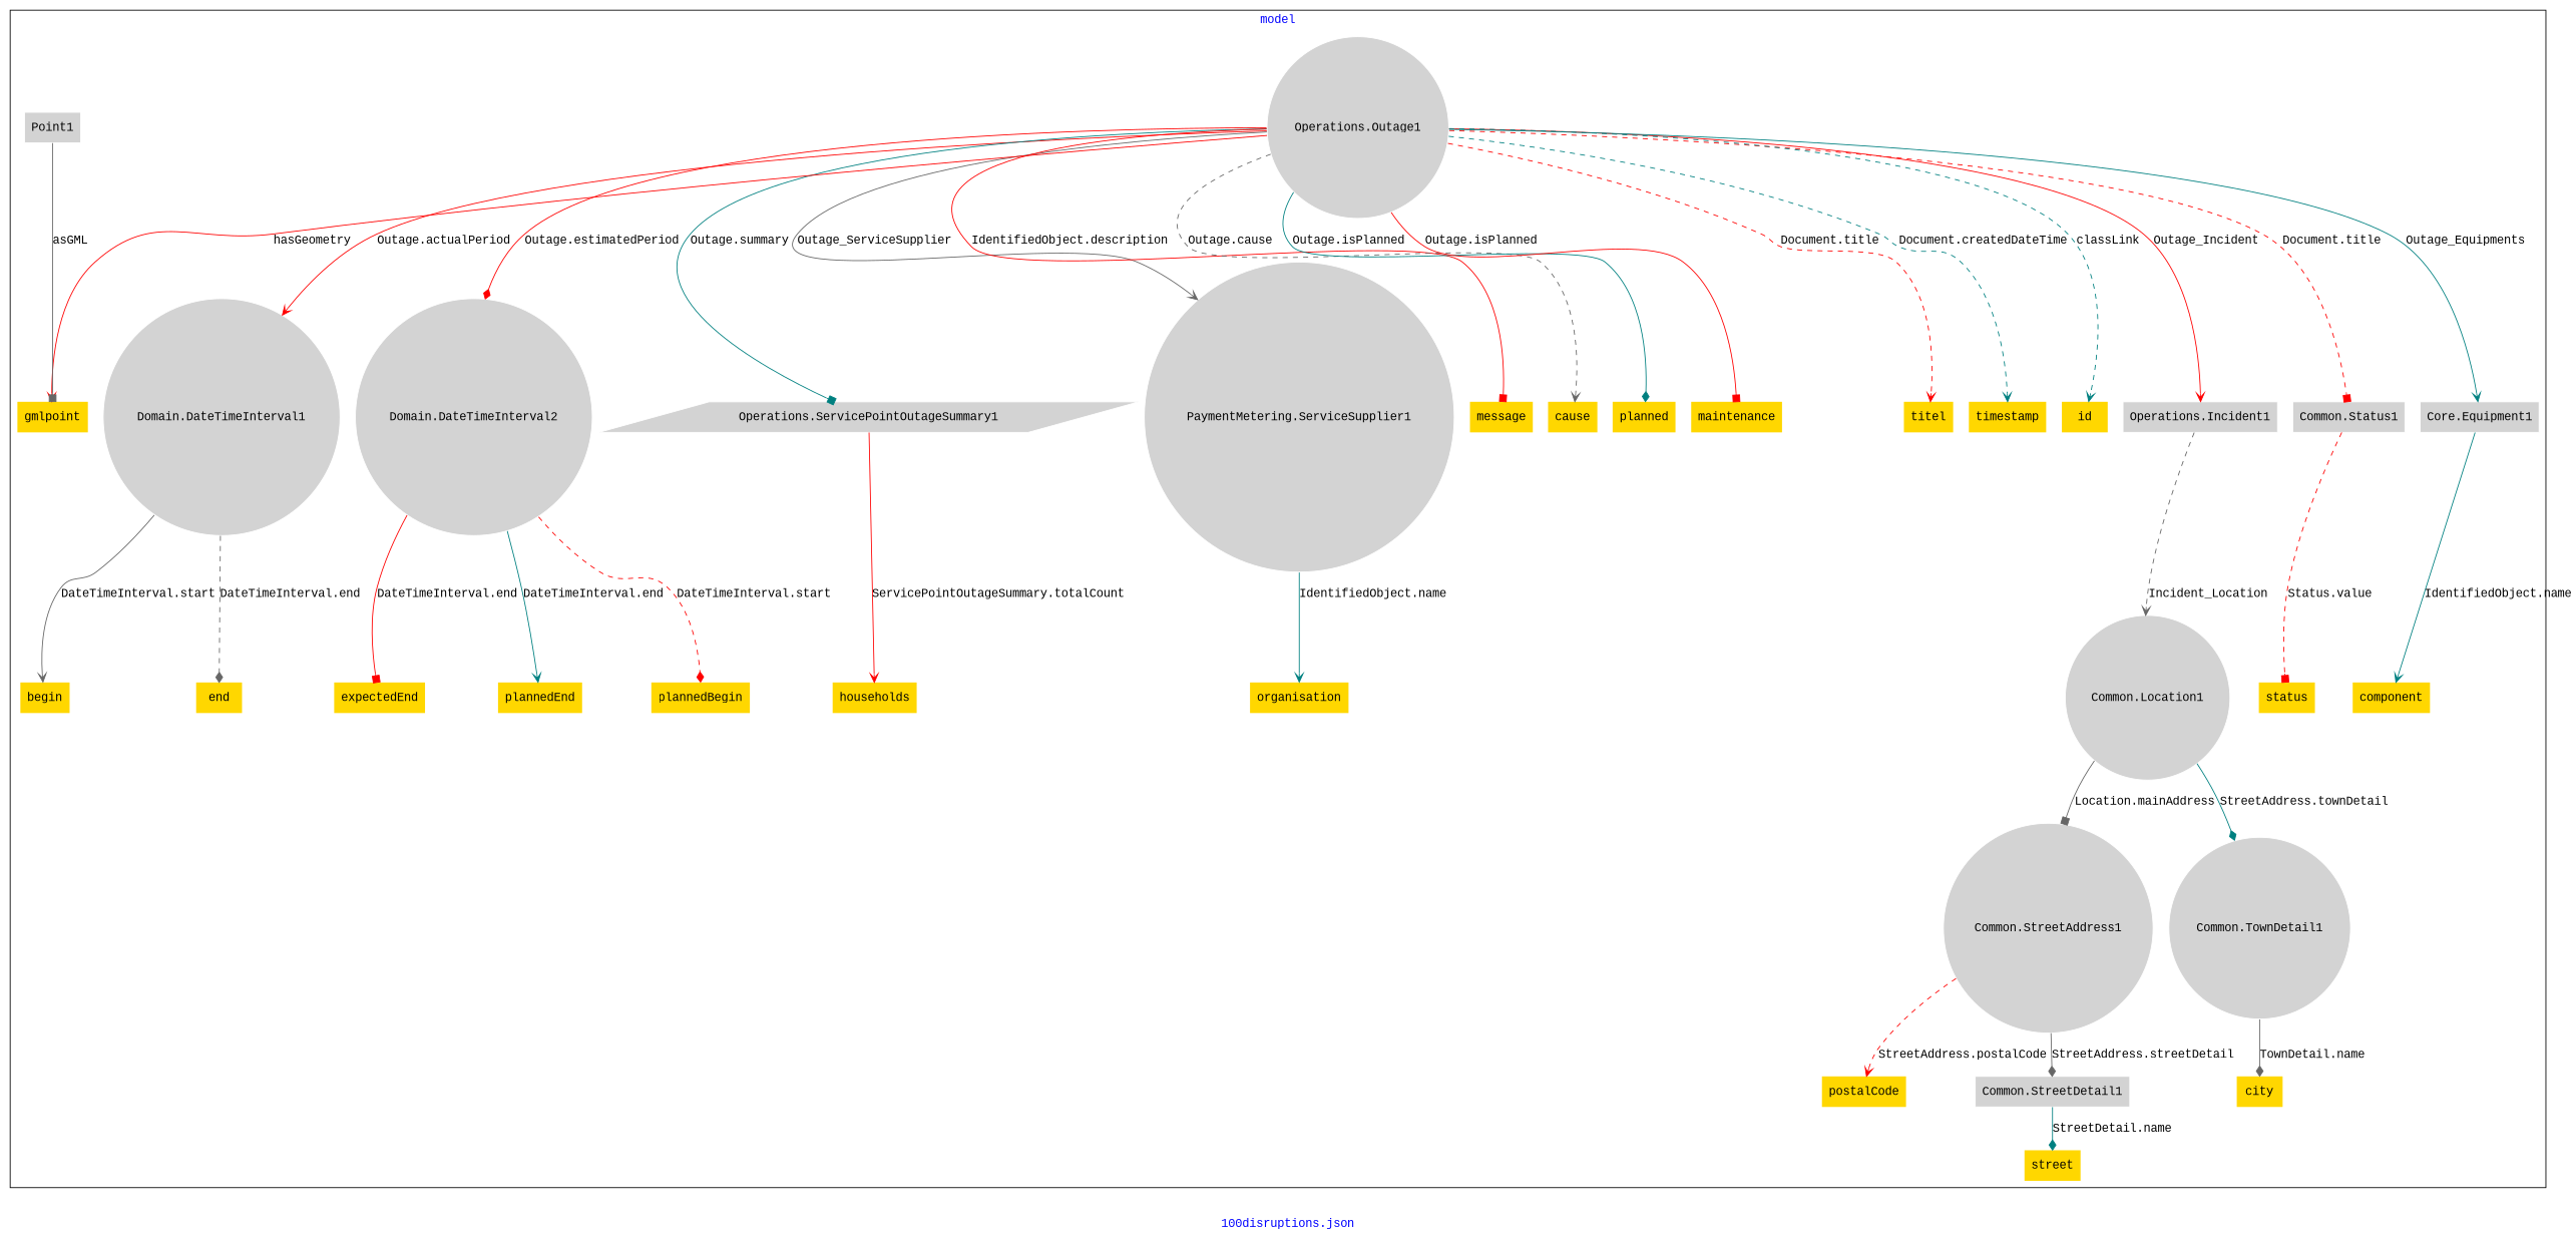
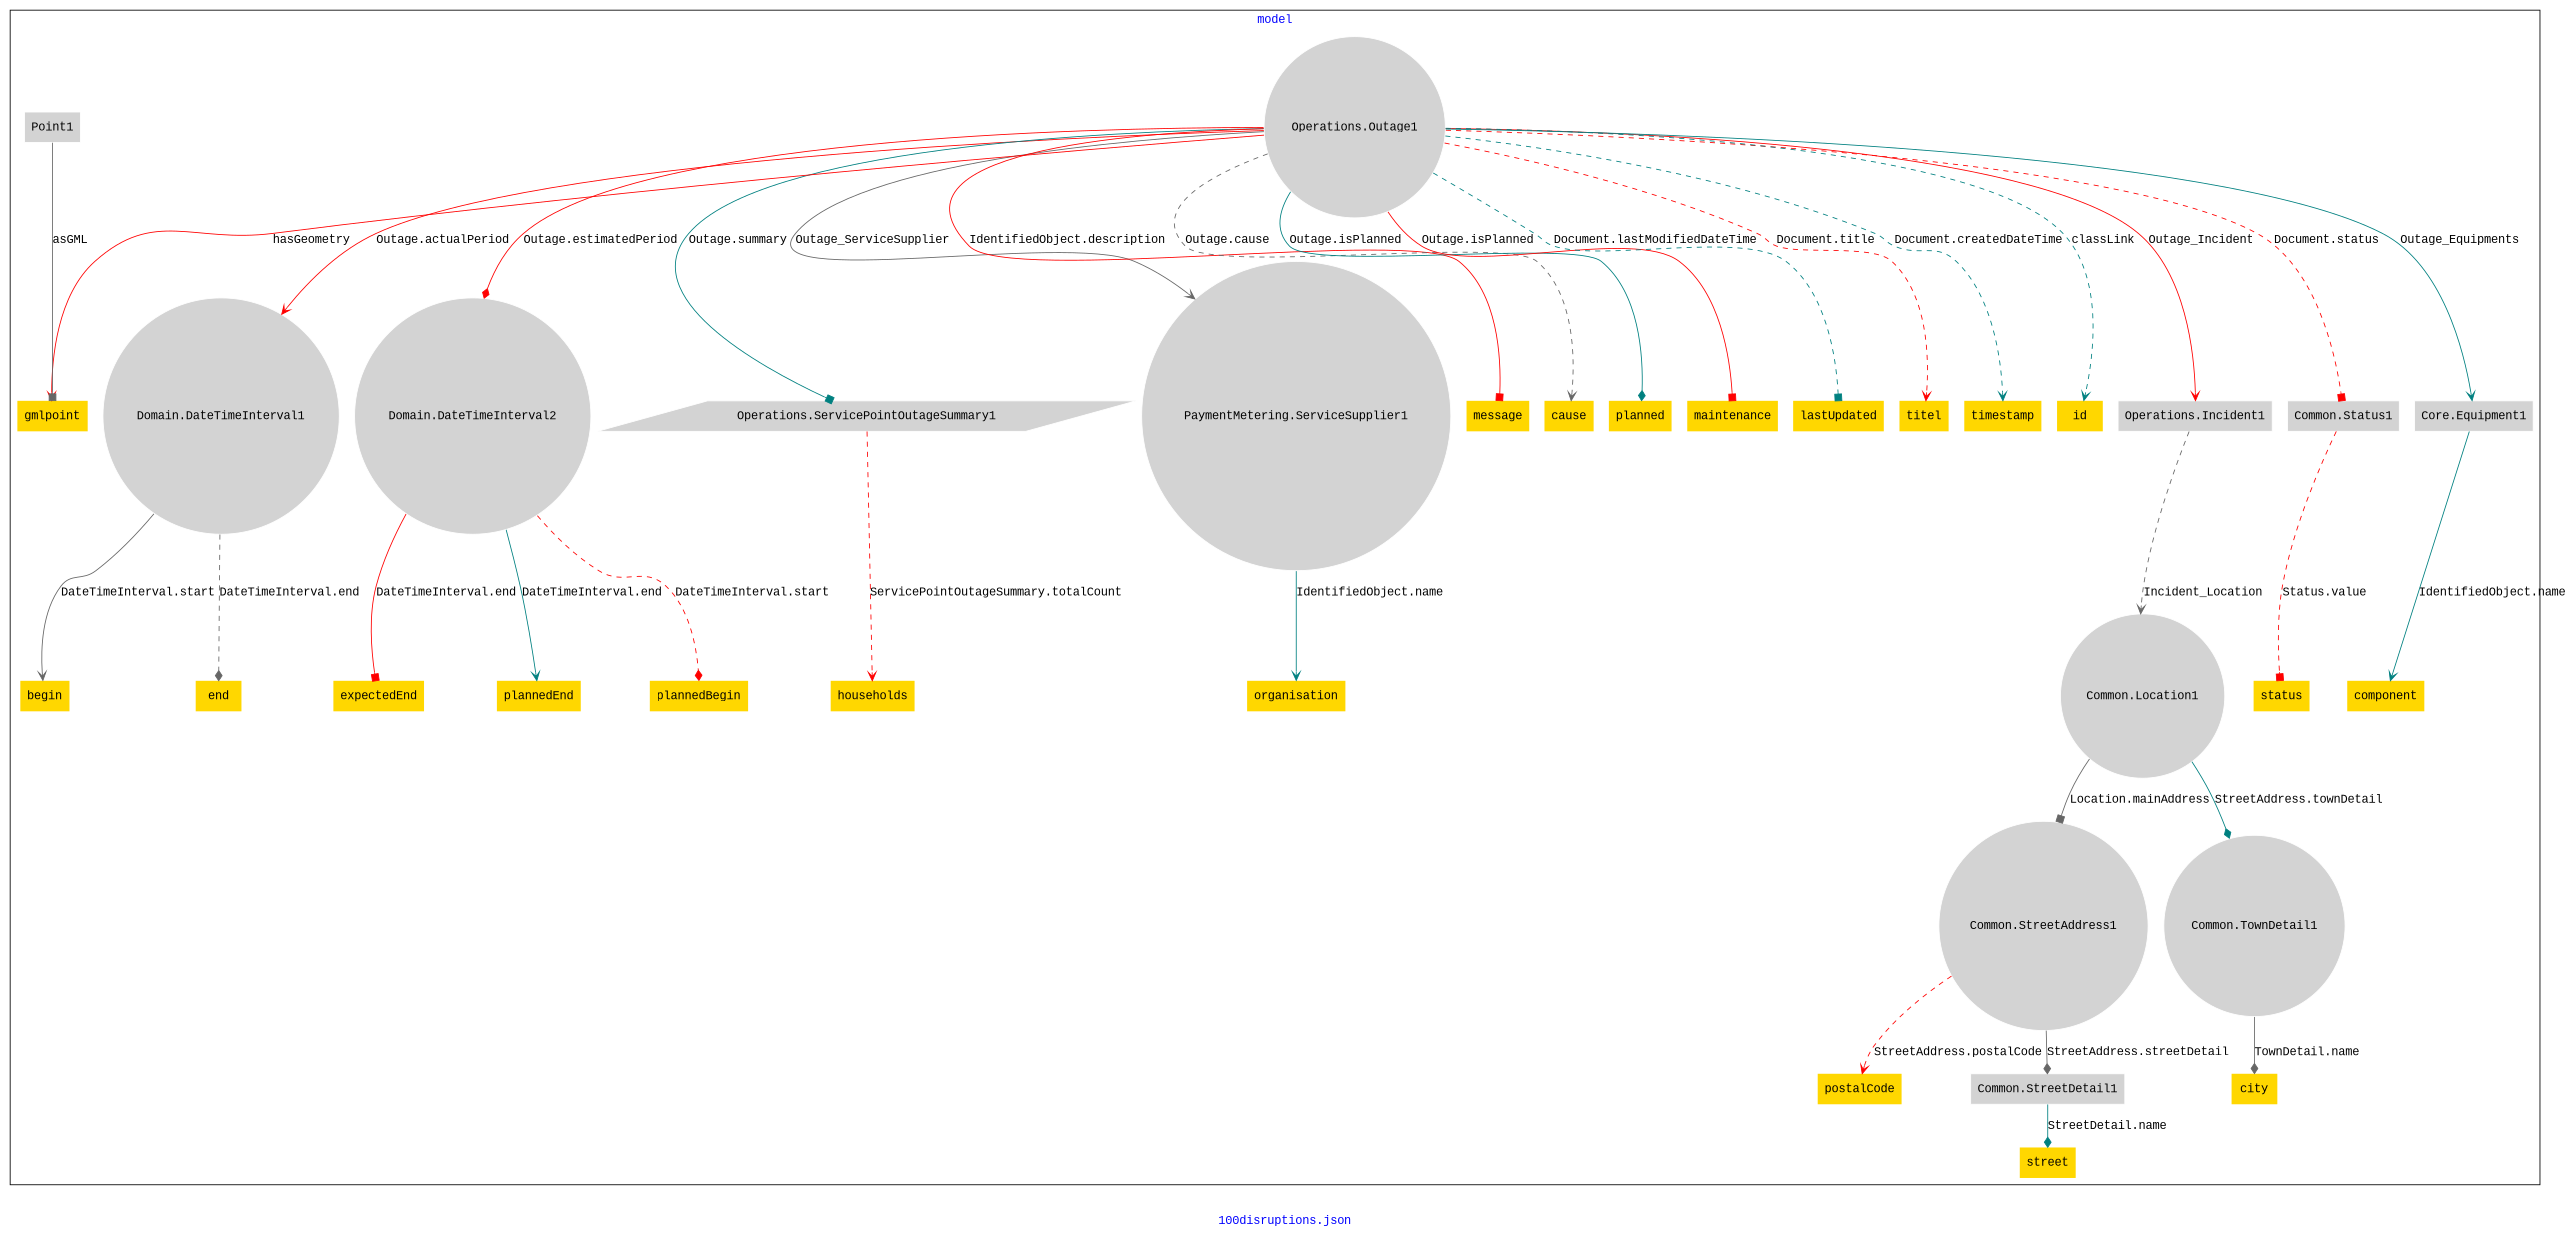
  digraph {
    fontcolor=blue
    fontname="Liberation Mono"
    label="100disruptions.json"
    remincross=true
    node [fillcolor=gold fontname="Liberation Mono" shape=plaintext style=filled]
    edge [arrowhead=vee color=red fontcolor=black fontname="Liberation Mono" style=solid]
    n1 [color=white fillcolor=lightgray label="Common.Location1" shape=circle]
    n2 [color=white fillcolor=lightgray label="Common.StreetAddress1" shape=circle]
    n3 [color=white fillcolor=lightgray label="Common.TownDetail1" shape=circle]
    n4 [color=white fillcolor=lightgray label="Common.StreetDetail1" shape=box]
    n5 [color=white fillcolor=lightgray label="Operations.Incident1" shape=box]
    n6 [color=white fillcolor=lightgray label="Operations.Outage1" shape=circle]
    n7 [color=white fillcolor=lightgray label=Point1 shape=box]
    n8 [color=white fillcolor=lightgray label="Common.Status1" shape=box]
    n9 [color=white fillcolor=lightgray label="Core.Equipment1" shape=box]
    n10 [color=white fillcolor=lightgray label="Domain.DateTimeInterval1" shape=circle]
    n11 [color=white fillcolor=lightgray label="Domain.DateTimeInterval2" shape=circle]
    n12 [color=white fillcolor=lightgray label="Operations.ServicePointOutageSummary1" shape=parallelogram]
    n13 [color=white fillcolor=lightgray label="PaymentMetering.ServiceSupplier1" shape=circle]
    n14 [label=component]
    n15 [label=message]
    n16 [label=expectedEnd]
    n17 [label=cause]
    n18 [label=end]
    n19 [label=planned]
    n20 [label=organisation]
    n21 [label=gmlpoint]
    n22 [label=postalCode]
    n23 [label=maintenance]
+   n24 [label=lastUpdated]
    n25 [label=city]
    n26 [label=begin]
    n27 [label=titel]
    n28 [label=status]
    n29 [label=plannedEnd]
    n30 [label=street]
    n31 [label=timestamp]
    n32 [label=id]
    n33 [label=households]
    n34 [label=plannedBegin]
    subgraph cluster_1 {
      label=model
      n1
      n2
      n3
      n4
      n5
      n6
      n7
      n8
      n9
      n10
      n11
      n12
      n13
      n14
      n15
      n16
      n17
      n18
      n19
      n20
      n21
      n22
      n23
+     n24
      n25
      n26
      n27
      n28
      n29
      n30
      n31
      n32
      n33
      n34
    }
    n1 -> n2 [arrowhead=box color=gray40 label="Location.mainAddress"]
    n1 -> n3 [arrowhead=diamond color=teal label="StreetAddress.townDetail"]
    n2 -> n4 [arrowhead=diamond color=gray40 label="StreetAddress.streetDetail"]
    n2 -> n22 [label="StreetAddress.postalCode" style=dashed]
    n3 -> n25 [arrowhead=diamond color=gray40 label="TownDetail.name"]
    n4 -> n30 [arrowhead=diamond color=teal label="StreetDetail.name"]
    n5 -> n1 [color=gray40 label=Incident_Location style=dashed]
    n6 -> n5 [label=Outage_Incident]
-   n6 -> n8 [arrowhead=box label="Document.title" style=dashed]
+   n6 -> n8 [arrowhead=box label="Document.status" style=dashed]
    n6 -> n9 [color=teal label=Outage_Equipments]
    n6 -> n10 [label="Outage.actualPeriod"]
    n6 -> n11 [arrowhead=diamond label="Outage.estimatedPeriod"]
    n6 -> n12 [arrowhead=box color=teal label="Outage.summary"]
    n6 -> n13 [color=gray40 label=Outage_ServiceSupplier]
    n6 -> n15 [arrowhead=box label="IdentifiedObject.description"]
    n6 -> n17 [color=gray40 label="Outage.cause" style=dashed]
    n6 -> n19 [arrowhead=diamond color=teal label="Outage.isPlanned"]
    n6 -> n21 [label=hasGeometry]
    n6 -> n23 [arrowhead=box label="Outage.isPlanned"]
+   n6 -> n24 [arrowhead=box color=teal label="Document.lastModifiedDateTime" style=dashed]
    n6 -> n27 [label="Document.title" style=dashed]
    n6 -> n31 [color=teal label="Document.createdDateTime" style=dashed]
    n6 -> n32 [color=teal label=classLink style=dashed]
    n7 -> n21 [arrowhead=box color=gray40 label=asGML]
    n8 -> n28 [arrowhead=box label="Status.value" style=dashed]
    n9 -> n14 [color=teal label="IdentifiedObject.name"]
    n10 -> n18 [arrowhead=diamond color=gray40 label="DateTimeInterval.end" style=dashed]
    n10 -> n26 [color=gray40 label="DateTimeInterval.start"]
    n11 -> n16 [arrowhead=box label="DateTimeInterval.end"]
    n11 -> n29 [color=teal label="DateTimeInterval.end"]
    n11 -> n34 [arrowhead=diamond label="DateTimeInterval.start" style=dashed]
-   n12 -> n33 [label="ServicePointOutageSummary.totalCount"]
+   n12 -> n33 [label="ServicePointOutageSummary.totalCount" style=dashed]
    n13 -> n20 [color=teal label="IdentifiedObject.name"]
  }
